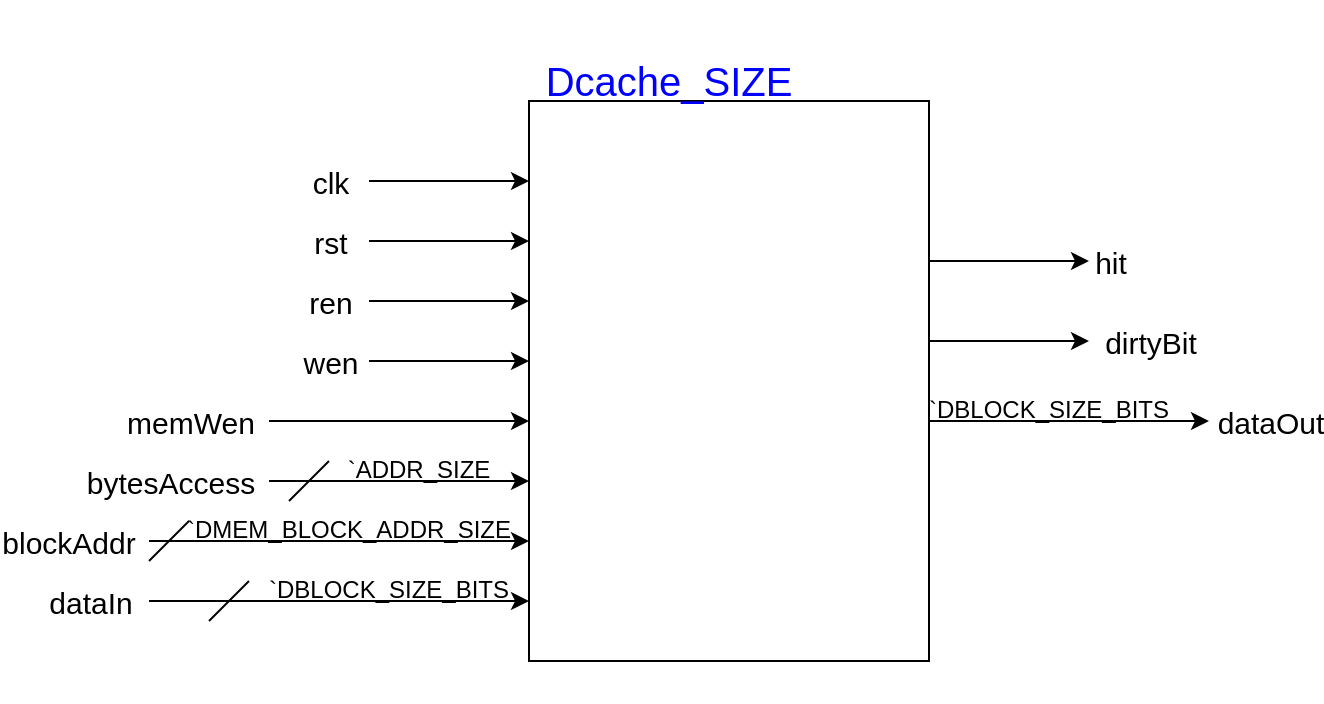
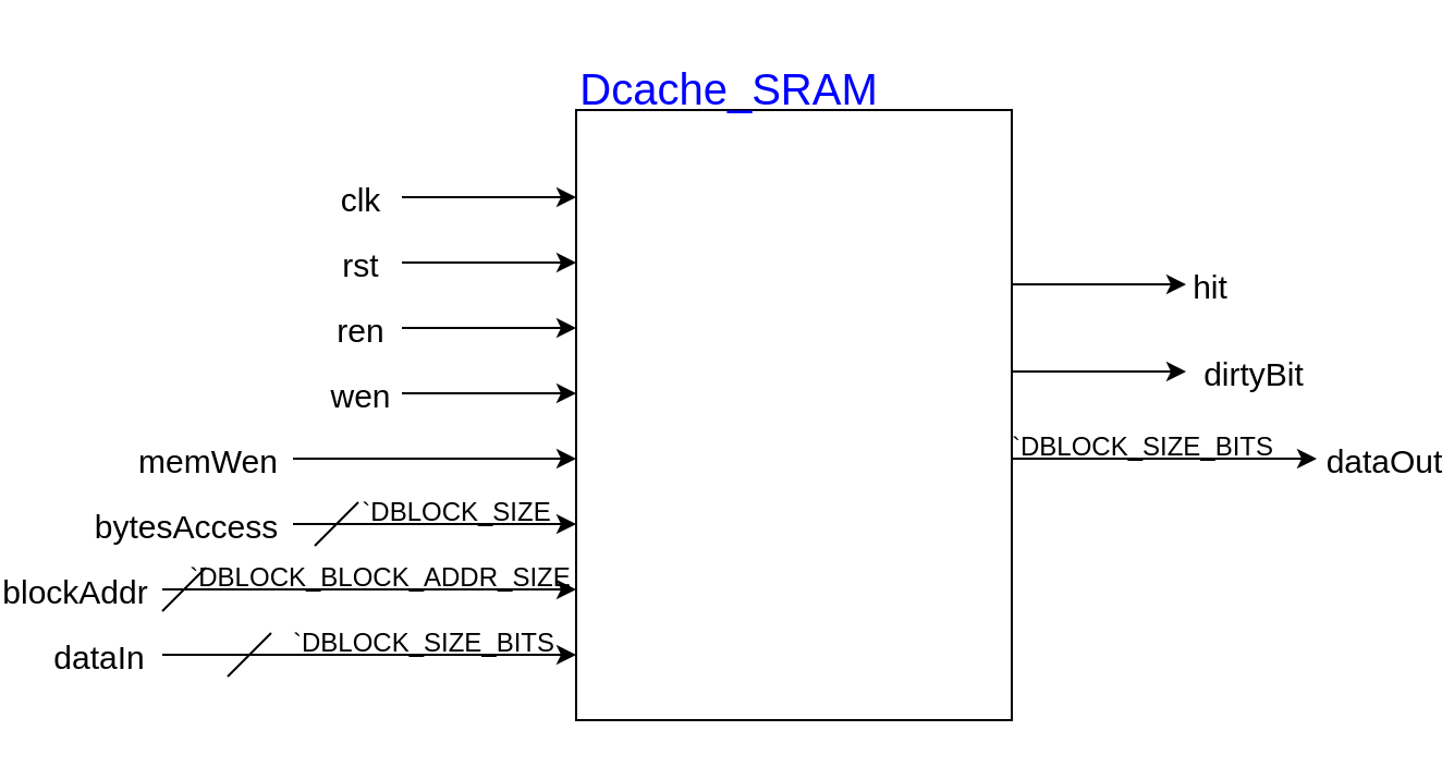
  <mxCell id="0" />
  <mxCell id="1" parent="0" />
  <mxCell id="2" value="" style="rounded=0;whiteSpace=wrap;html=1;fillColor=none;" vertex="1" parent="1"><mxGeometry x="210" y="50" width="200" height="280" as="geometry" /></mxCell>
- <mxCell id="3" value="&lt;font color=&quot;#0000ff&quot; style=&quot;font-size: 20px;&quot;&gt;Dcache_SIZE&lt;/font&gt;" style="text;html=1;align=center;verticalAlign=middle;resizable=0;points=[];autosize=1;strokeColor=none;fillColor=none;" vertex="1" parent="1"><mxGeometry x="200" y="20" width="160" height="40" as="geometry" /></mxCell>
+ <mxCell id="3" value="&lt;font color=&quot;#0000ff&quot; style=&quot;font-size: 20px;&quot;&gt;Dcache_SRAM&lt;/font&gt;" style="text;html=1;align=center;verticalAlign=middle;resizable=0;points=[];autosize=1;strokeColor=none;fillColor=none;" vertex="1" parent="1"><mxGeometry x="200" y="20" width="160" height="40" as="geometry" /></mxCell>
  <mxCell id="4" value="" style="endArrow=classic;html=1;rounded=0;" edge="1" parent="1"><mxGeometry width="50" height="50" relative="1" as="geometry"><mxPoint x="130" y="90" as="sourcePoint" /><mxPoint x="210" y="90" as="targetPoint" /></mxGeometry></mxCell>
  <mxCell id="5" value="clk" style="edgeLabel;html=1;align=center;verticalAlign=middle;resizable=0;points=[];fontSize=15;" vertex="1" connectable="0" parent="4"><mxGeometry x="0.156" y="-2" relative="1" as="geometry"><mxPoint x="-66" y="-2" as="offset" /></mxGeometry></mxCell>
  <mxCell id="6" value="" style="endArrow=classic;html=1;rounded=0;" edge="1" parent="1"><mxGeometry width="50" height="50" relative="1" as="geometry"><mxPoint x="130" y="120" as="sourcePoint" /><mxPoint x="210" y="120" as="targetPoint" /></mxGeometry></mxCell>
  <mxCell id="7" value="rst" style="edgeLabel;html=1;align=center;verticalAlign=middle;resizable=0;points=[];fontSize=15;" vertex="1" connectable="0" parent="6"><mxGeometry x="0.156" y="-2" relative="1" as="geometry"><mxPoint x="-66" y="-2" as="offset" /></mxGeometry></mxCell>
  <mxCell id="8" value="" style="endArrow=classic;html=1;rounded=0;" edge="1" parent="1"><mxGeometry width="50" height="50" relative="1" as="geometry"><mxPoint x="130" y="150" as="sourcePoint" /><mxPoint x="210" y="150" as="targetPoint" /></mxGeometry></mxCell>
  <mxCell id="9" value="ren" style="edgeLabel;html=1;align=center;verticalAlign=middle;resizable=0;points=[];fontSize=15;" vertex="1" connectable="0" parent="8"><mxGeometry x="0.156" y="-2" relative="1" as="geometry"><mxPoint x="-66" y="-2" as="offset" /></mxGeometry></mxCell>
  <mxCell id="10" value="" style="endArrow=classic;html=1;rounded=0;" edge="1" parent="1"><mxGeometry width="50" height="50" relative="1" as="geometry"><mxPoint x="130" y="180" as="sourcePoint" /><mxPoint x="210" y="180" as="targetPoint" /></mxGeometry></mxCell>
  <mxCell id="11" value="wen" style="edgeLabel;html=1;align=center;verticalAlign=middle;resizable=0;points=[];fontSize=15;" vertex="1" connectable="0" parent="10"><mxGeometry x="0.156" y="-2" relative="1" as="geometry"><mxPoint x="-66" y="-2" as="offset" /></mxGeometry></mxCell>
  <mxCell id="12" value="" style="endArrow=classic;html=1;rounded=0;" edge="1" parent="1"><mxGeometry width="50" height="50" relative="1" as="geometry"><mxPoint x="80" y="210" as="sourcePoint" /><mxPoint x="210" y="210" as="targetPoint" /></mxGeometry></mxCell>
  <mxCell id="13" value="memWen" style="edgeLabel;html=1;align=center;verticalAlign=middle;resizable=0;points=[];fontSize=15;" vertex="1" connectable="0" parent="12"><mxGeometry x="0.156" y="-2" relative="1" as="geometry"><mxPoint x="-115" y="-2" as="offset" /></mxGeometry></mxCell>
  <mxCell id="14" value="" style="endArrow=classic;html=1;rounded=0;" edge="1" parent="1"><mxGeometry width="50" height="50" relative="1" as="geometry"><mxPoint x="80" y="240" as="sourcePoint" /><mxPoint x="210" y="240" as="targetPoint" /></mxGeometry></mxCell>
  <mxCell id="15" value="bytesAccess" style="edgeLabel;html=1;align=center;verticalAlign=middle;resizable=0;points=[];fontSize=15;" vertex="1" connectable="0" parent="14"><mxGeometry x="0.156" y="-2" relative="1" as="geometry"><mxPoint x="-125" y="-2" as="offset" /></mxGeometry></mxCell>
  <mxCell id="16" value="" style="endArrow=classic;html=1;rounded=0;" edge="1" parent="1"><mxGeometry width="50" height="50" relative="1" as="geometry"><mxPoint x="20" y="270" as="sourcePoint" /><mxPoint x="210" y="270" as="targetPoint" /></mxGeometry></mxCell>
  <mxCell id="17" value="blockAddr" style="edgeLabel;html=1;align=center;verticalAlign=middle;resizable=0;points=[];fontSize=15;" vertex="1" connectable="0" parent="16"><mxGeometry x="0.156" y="-2" relative="1" as="geometry"><mxPoint x="-151" y="-2" as="offset" /></mxGeometry></mxCell>
  <mxCell id="18" value="" style="endArrow=classic;html=1;rounded=0;" edge="1" parent="1"><mxGeometry width="50" height="50" relative="1" as="geometry"><mxPoint x="20" y="300" as="sourcePoint" /><mxPoint x="210" y="300" as="targetPoint" /></mxGeometry></mxCell>
  <mxCell id="19" value="dataIn" style="edgeLabel;html=1;align=center;verticalAlign=middle;resizable=0;points=[];fontSize=15;" vertex="1" connectable="0" parent="18"><mxGeometry x="0.156" y="-2" relative="1" as="geometry"><mxPoint x="-140" y="-2" as="offset" /></mxGeometry></mxCell>
  <mxCell id="20" value="" style="endArrow=classic;html=1;rounded=0;" edge="1" parent="1"><mxGeometry width="50" height="50" relative="1" as="geometry"><mxPoint x="410" y="130" as="sourcePoint" /><mxPoint x="490" y="130" as="targetPoint" /></mxGeometry></mxCell>
  <mxCell id="21" value="hit" style="edgeLabel;html=1;align=center;verticalAlign=middle;resizable=0;points=[];fontSize=15;" vertex="1" connectable="0" parent="20"><mxGeometry x="0.156" y="-2" relative="1" as="geometry"><mxPoint x="44" y="-2" as="offset" /></mxGeometry></mxCell>
  <mxCell id="22" value="" style="endArrow=classic;html=1;rounded=0;" edge="1" parent="1"><mxGeometry width="50" height="50" relative="1" as="geometry"><mxPoint x="410" y="170" as="sourcePoint" /><mxPoint x="490" y="170" as="targetPoint" /></mxGeometry></mxCell>
  <mxCell id="23" value="dirtyBit" style="edgeLabel;html=1;align=center;verticalAlign=middle;resizable=0;points=[];fontSize=15;" vertex="1" connectable="0" parent="22"><mxGeometry x="0.156" y="-2" relative="1" as="geometry"><mxPoint x="64" y="-2" as="offset" /></mxGeometry></mxCell>
  <mxCell id="24" value="" style="endArrow=classic;html=1;rounded=0;" edge="1" parent="1"><mxGeometry width="50" height="50" relative="1" as="geometry"><mxPoint x="410" y="210" as="sourcePoint" /><mxPoint x="550" y="210" as="targetPoint" /></mxGeometry></mxCell>
  <mxCell id="25" value="dataOut" style="edgeLabel;html=1;align=center;verticalAlign=middle;resizable=0;points=[];fontSize=15;" vertex="1" connectable="0" parent="1"><mxGeometry x="580" y="210" as="geometry" /></mxCell>
  <mxCell id="26" value="" style="endArrow=none;html=1;rounded=0;" edge="1" parent="1"><mxGeometry width="50" height="50" relative="1" as="geometry"><mxPoint x="90" y="250" as="sourcePoint" /><mxPoint x="110" y="230" as="targetPoint" /></mxGeometry></mxCell>
  <mxCell id="27" value="" style="endArrow=none;html=1;rounded=0;" edge="1" parent="1"><mxGeometry width="50" height="50" relative="1" as="geometry"><mxPoint x="20" y="280" as="sourcePoint" /><mxPoint x="40" y="260" as="targetPoint" /></mxGeometry></mxCell>
  <mxCell id="28" value="" style="endArrow=none;html=1;rounded=0;" edge="1" parent="1"><mxGeometry width="50" height="50" relative="1" as="geometry"><mxPoint x="50" y="310" as="sourcePoint" /><mxPoint x="70" y="290" as="targetPoint" /></mxGeometry></mxCell>
- <mxCell id="29" value="`ADDR_SIZE" style="text;html=1;align=center;verticalAlign=middle;resizable=0;points=[];autosize=1;strokeColor=none;fillColor=none;" vertex="1" parent="1"><mxGeometry x="100" y="220" width="110" height="30" as="geometry" /></mxCell>
+ <mxCell id="29" value="`DBLOCK_SIZE" style="text;html=1;align=center;verticalAlign=middle;resizable=0;points=[];autosize=1;strokeColor=none;fillColor=none;" vertex="1" parent="1"><mxGeometry x="100" y="220" width="110" height="30" as="geometry" /></mxCell>
  <mxCell id="30" value="`DBLOCK_SIZE_BITS" style="text;html=1;align=center;verticalAlign=middle;resizable=0;points=[];autosize=1;strokeColor=none;fillColor=none;" vertex="1" parent="1"><mxGeometry x="70" y="280" width="140" height="30" as="geometry" /></mxCell>
- <mxCell id="31" value="`DMEM_BLOCK_ADDR_SIZE" style="text;html=1;align=center;verticalAlign=middle;resizable=0;points=[];autosize=1;strokeColor=none;fillColor=none;" vertex="1" parent="1"><mxGeometry x="30" y="250" width="180" height="30" as="geometry" /></mxCell>
+ <mxCell id="31" value="`DBLOCK_BLOCK_ADDR_SIZE" style="text;html=1;align=center;verticalAlign=middle;resizable=0;points=[];autosize=1;strokeColor=none;fillColor=none;" vertex="1" parent="1"><mxGeometry x="30" y="250" width="180" height="30" as="geometry" /></mxCell>
  <mxCell id="32" value="`DBLOCK_SIZE_BITS" style="text;html=1;align=center;verticalAlign=middle;resizable=0;points=[];autosize=1;strokeColor=none;fillColor=none;" vertex="1" parent="1"><mxGeometry x="400" y="190" width="140" height="30" as="geometry" /></mxCell>
